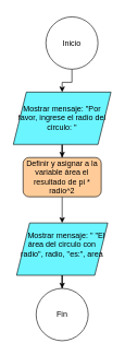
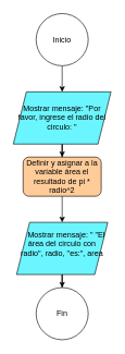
  <mxCell id="0" />
  <mxCell id="1" parent="0" />
  <mxCell id="2" value="" style="edgeStyle=orthogonalEdgeStyle;rounded=0;orthogonalLoop=1;jettySize=auto;html=1;" edge="1" parent="1" source="3" target="5"><mxGeometry relative="1" as="geometry" /></mxCell>
- <mxCell id="3" value="Inicio" style="ellipse;whiteSpace=wrap;html=1;aspect=fixed;fillColor=#FFFFFF;" vertex="1" parent="1"><mxGeometry x="70" y="25" width="80" height="80" as="geometry" /></mxCell>
+ <mxCell id="3" value="Inicio" style="ellipse;whiteSpace=wrap;html=1;aspect=fixed;fillColor=#FFFFFF;" vertex="1" parent="1"><mxGeometry x="55" y="20" width="80" height="80" as="geometry" /></mxCell>
  <mxCell id="4" value="" style="edgeStyle=orthogonalEdgeStyle;rounded=0;orthogonalLoop=1;jettySize=auto;html=1;" edge="1" parent="1" source="5" target="7"><mxGeometry relative="1" as="geometry" /></mxCell>
  <mxCell id="5" value="Mostrar mensaje: &quot;Por favor, ingrese el radio del circulo: &quot;" style="shape=parallelogram;perimeter=parallelogramPerimeter;whiteSpace=wrap;html=1;fixedSize=1;fillColor=#6BF5FF;" vertex="1" parent="1"><mxGeometry x="20" y="140" width="150" height="80" as="geometry" /></mxCell>
  <mxCell id="6" value="" style="edgeStyle=orthogonalEdgeStyle;rounded=0;orthogonalLoop=1;jettySize=auto;html=1;" edge="1" parent="1" source="7" target="9"><mxGeometry relative="1" as="geometry" /></mxCell>
  <mxCell id="7" value="Definir y asignar a la variable área el resultado de pi * radio^2" style="rounded=1;whiteSpace=wrap;html=1;fillColor=#FFCC99;" vertex="1" parent="1"><mxGeometry x="35" y="240" width="120" height="60" as="geometry" /></mxCell>
  <mxCell id="8" value="" style="edgeStyle=orthogonalEdgeStyle;rounded=0;orthogonalLoop=1;jettySize=auto;html=1;" edge="1" parent="1" source="9" target="10"><mxGeometry relative="1" as="geometry" /></mxCell>
  <mxCell id="9" value="&lt;div&gt;&amp;nbsp; &amp;nbsp; Mostrar mensaje: &quot; &quot;El área del circulo con radio&quot;, radio, &quot;es:&quot;, area&lt;/div&gt;&lt;div&gt;&lt;br&gt;&lt;/div&gt;" style="shape=parallelogram;perimeter=parallelogramPerimeter;whiteSpace=wrap;html=1;fixedSize=1;fillColor=#6BF5FF;" vertex="1" parent="1"><mxGeometry x="25" y="340" width="140" height="80" as="geometry" /></mxCell>
  <mxCell id="10" value="Fin" style="ellipse;whiteSpace=wrap;html=1;aspect=fixed;fillColor=#FFFFFF;" vertex="1" parent="1"><mxGeometry x="55" y="440" width="80" height="80" as="geometry" /></mxCell>
